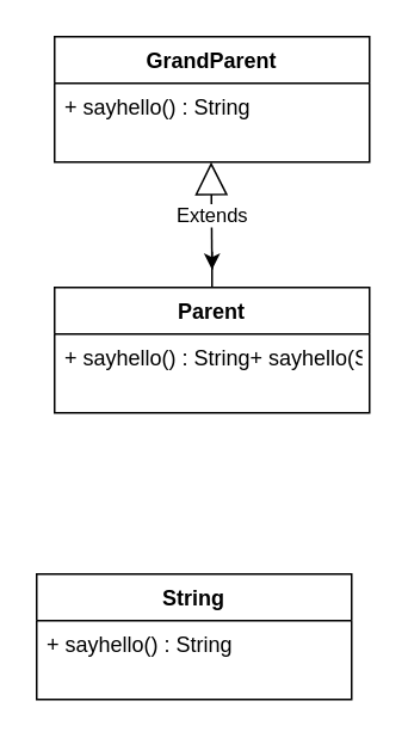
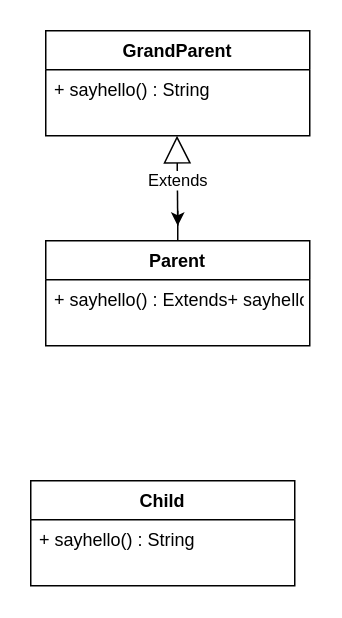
  <mxCell id="0" />
  <mxCell id="1" parent="0" />
  <mxCell id="2" value="GrandParent" style="swimlane;fontStyle=1;align=center;verticalAlign=top;childLayout=stackLayout;horizontal=1;startSize=26;horizontalStack=0;resizeParent=1;resizeParentMax=0;resizeLast=0;collapsible=1;marginBottom=0;" vertex="1" parent="1"><mxGeometry x="30" y="20" width="176" height="70" as="geometry" /></mxCell>
  <mxCell id="3" value="+ sayhello() : String" style="text;strokeColor=none;fillColor=none;align=left;verticalAlign=top;spacingLeft=4;spacingRight=4;overflow=hidden;rotatable=0;points=[[0,0.5],[1,0.5]];portConstraint=eastwest;" vertex="1" parent="2"><mxGeometry y="26" width="176" height="44" as="geometry" /></mxCell>
- <mxCell id="4" value="String" style="swimlane;fontStyle=1;align=center;verticalAlign=top;childLayout=stackLayout;horizontal=1;startSize=26;horizontalStack=0;resizeParent=1;resizeParentMax=0;resizeLast=0;collapsible=1;marginBottom=0;" vertex="1" parent="1"><mxGeometry x="20" y="320" width="176" height="70" as="geometry" /></mxCell>
+ <mxCell id="4" value="Child" style="swimlane;fontStyle=1;align=center;verticalAlign=top;childLayout=stackLayout;horizontal=1;startSize=26;horizontalStack=0;resizeParent=1;resizeParentMax=0;resizeLast=0;collapsible=1;marginBottom=0;" vertex="1" parent="1"><mxGeometry x="20" y="320" width="176" height="70" as="geometry" /></mxCell>
  <mxCell id="5" value="+ sayhello() : String" style="text;strokeColor=none;fillColor=none;align=left;verticalAlign=top;spacingLeft=4;spacingRight=4;overflow=hidden;rotatable=0;points=[[0,0.5],[1,0.5]];portConstraint=eastwest;" vertex="1" parent="4"><mxGeometry y="26" width="176" height="44" as="geometry" /></mxCell>
  <mxCell id="6" style="edgeStyle=orthogonalEdgeStyle;rounded=0;orthogonalLoop=1;jettySize=auto;html=1;" edge="1" parent="1" source="7"><mxGeometry relative="1" as="geometry"><mxPoint x="118" y="150" as="targetPoint" /></mxGeometry></mxCell>
  <mxCell id="7" value="Parent" style="swimlane;fontStyle=1;align=center;verticalAlign=top;childLayout=stackLayout;horizontal=1;startSize=26;horizontalStack=0;resizeParent=1;resizeParentMax=0;resizeLast=0;collapsible=1;marginBottom=0;" vertex="1" parent="1"><mxGeometry x="30" y="160" width="176" height="70" as="geometry" /></mxCell>
- <mxCell id="8" value="+ sayhello() : String+ sayhello(String): String" style="text;strokeColor=none;fillColor=none;align=left;verticalAlign=top;spacingLeft=4;spacingRight=4;overflow=hidden;rotatable=0;points=[[0,0.5],[1,0.5]];portConstraint=eastwest;" vertex="1" parent="7"><mxGeometry y="26" width="176" height="44" as="geometry" /></mxCell>
+ <mxCell id="8" value="+ sayhello() : Extends+ sayhello(String): String" style="text;strokeColor=none;fillColor=none;align=left;verticalAlign=top;spacingLeft=4;spacingRight=4;overflow=hidden;rotatable=0;points=[[0,0.5],[1,0.5]];portConstraint=eastwest;" vertex="1" parent="7"><mxGeometry y="26" width="176" height="44" as="geometry" /></mxCell>
  <mxCell id="9" value="Extends" style="endArrow=block;endSize=16;endFill=0;html=1;entryX=0.52;entryY=1.086;entryDx=0;entryDy=0;entryPerimeter=0;" edge="1" parent="1"><mxGeometry width="160" relative="1" as="geometry"><mxPoint x="118" y="150" as="sourcePoint" /><mxPoint x="117.5" y="90.004" as="targetPoint" /><Array as="points" /></mxGeometry></mxCell>
